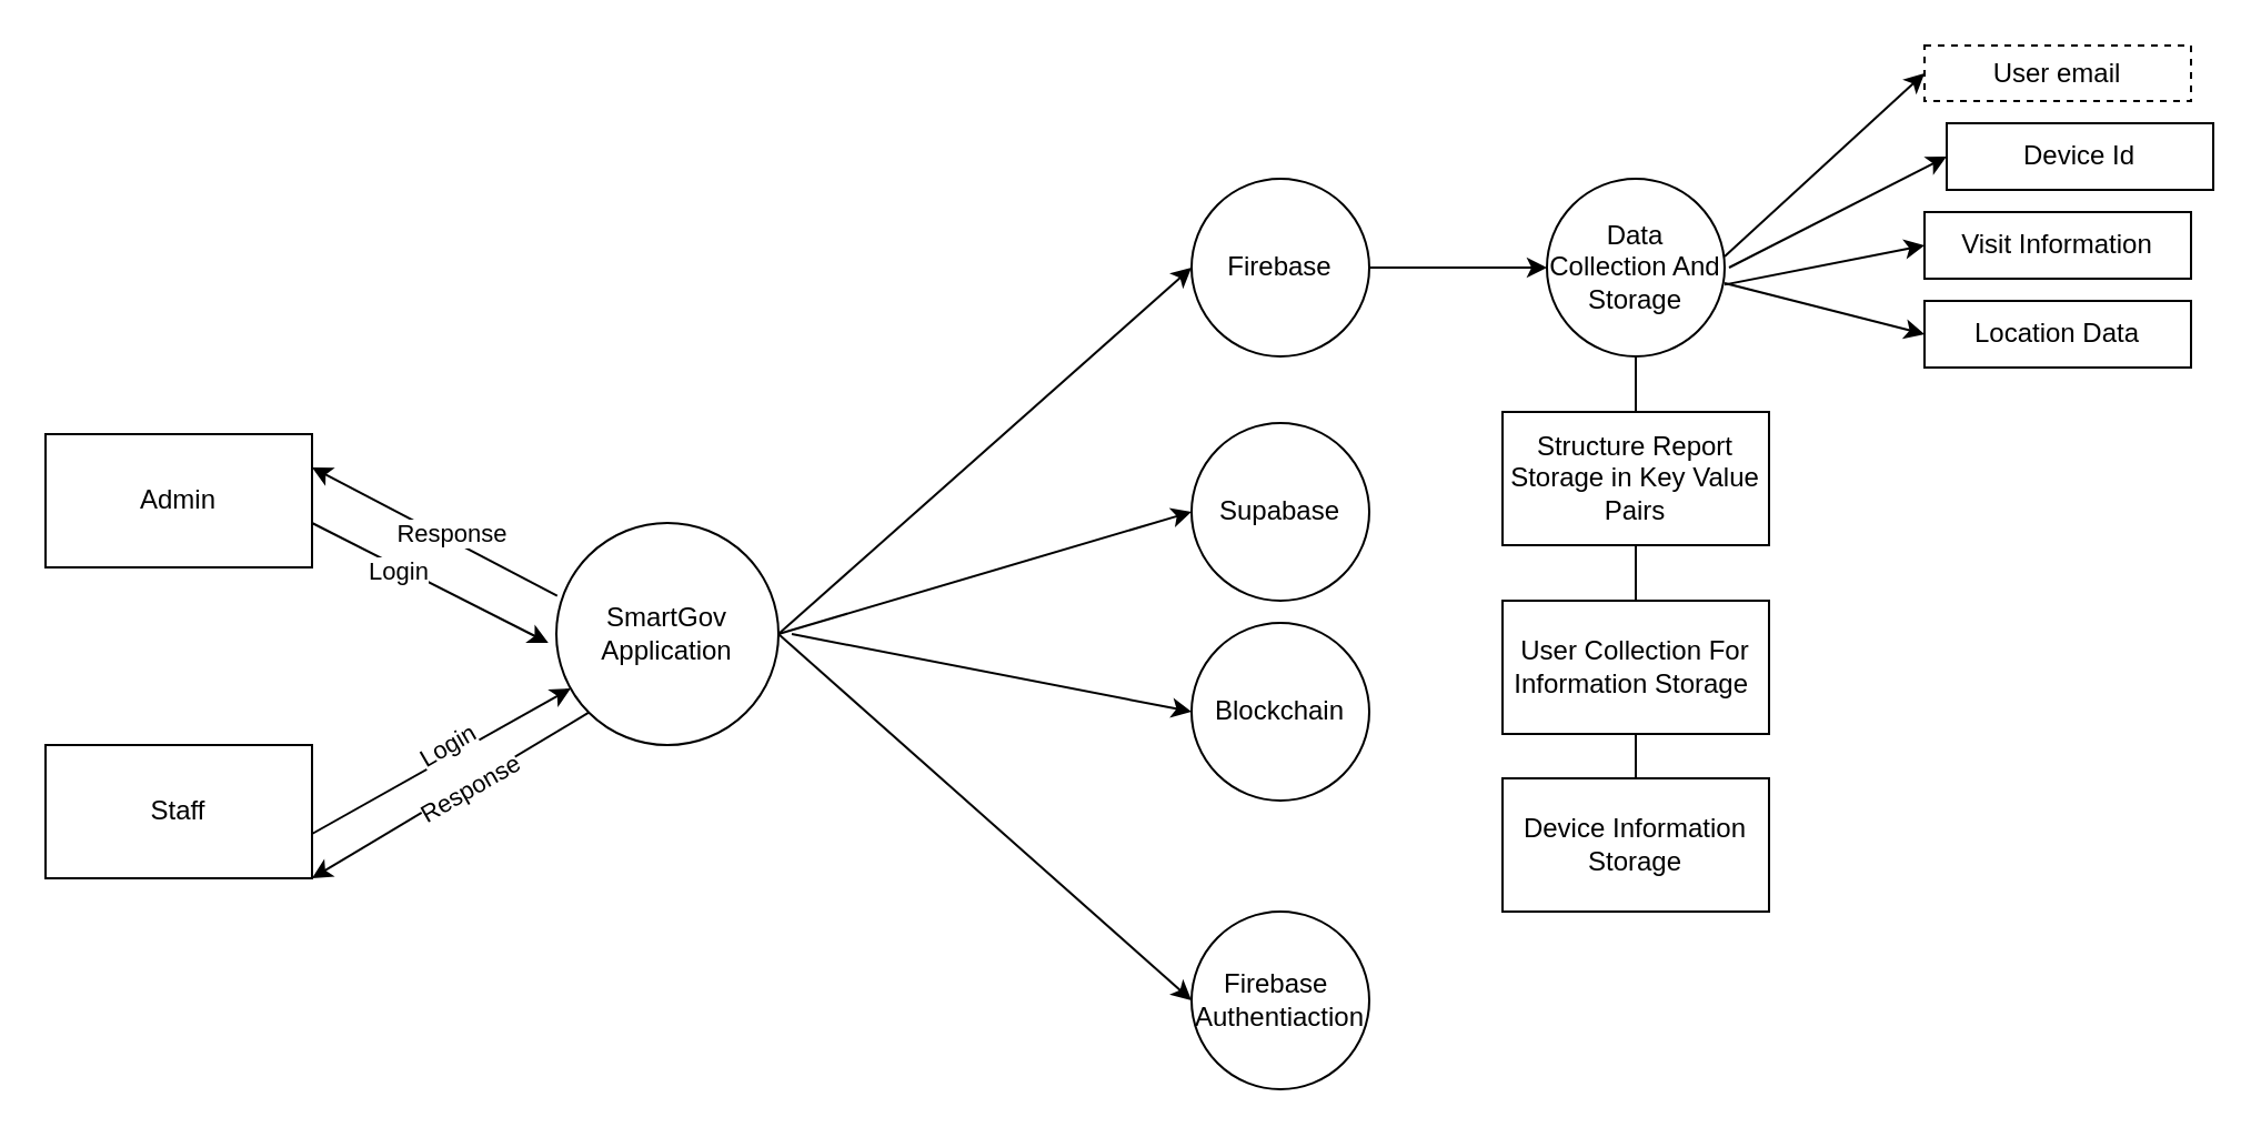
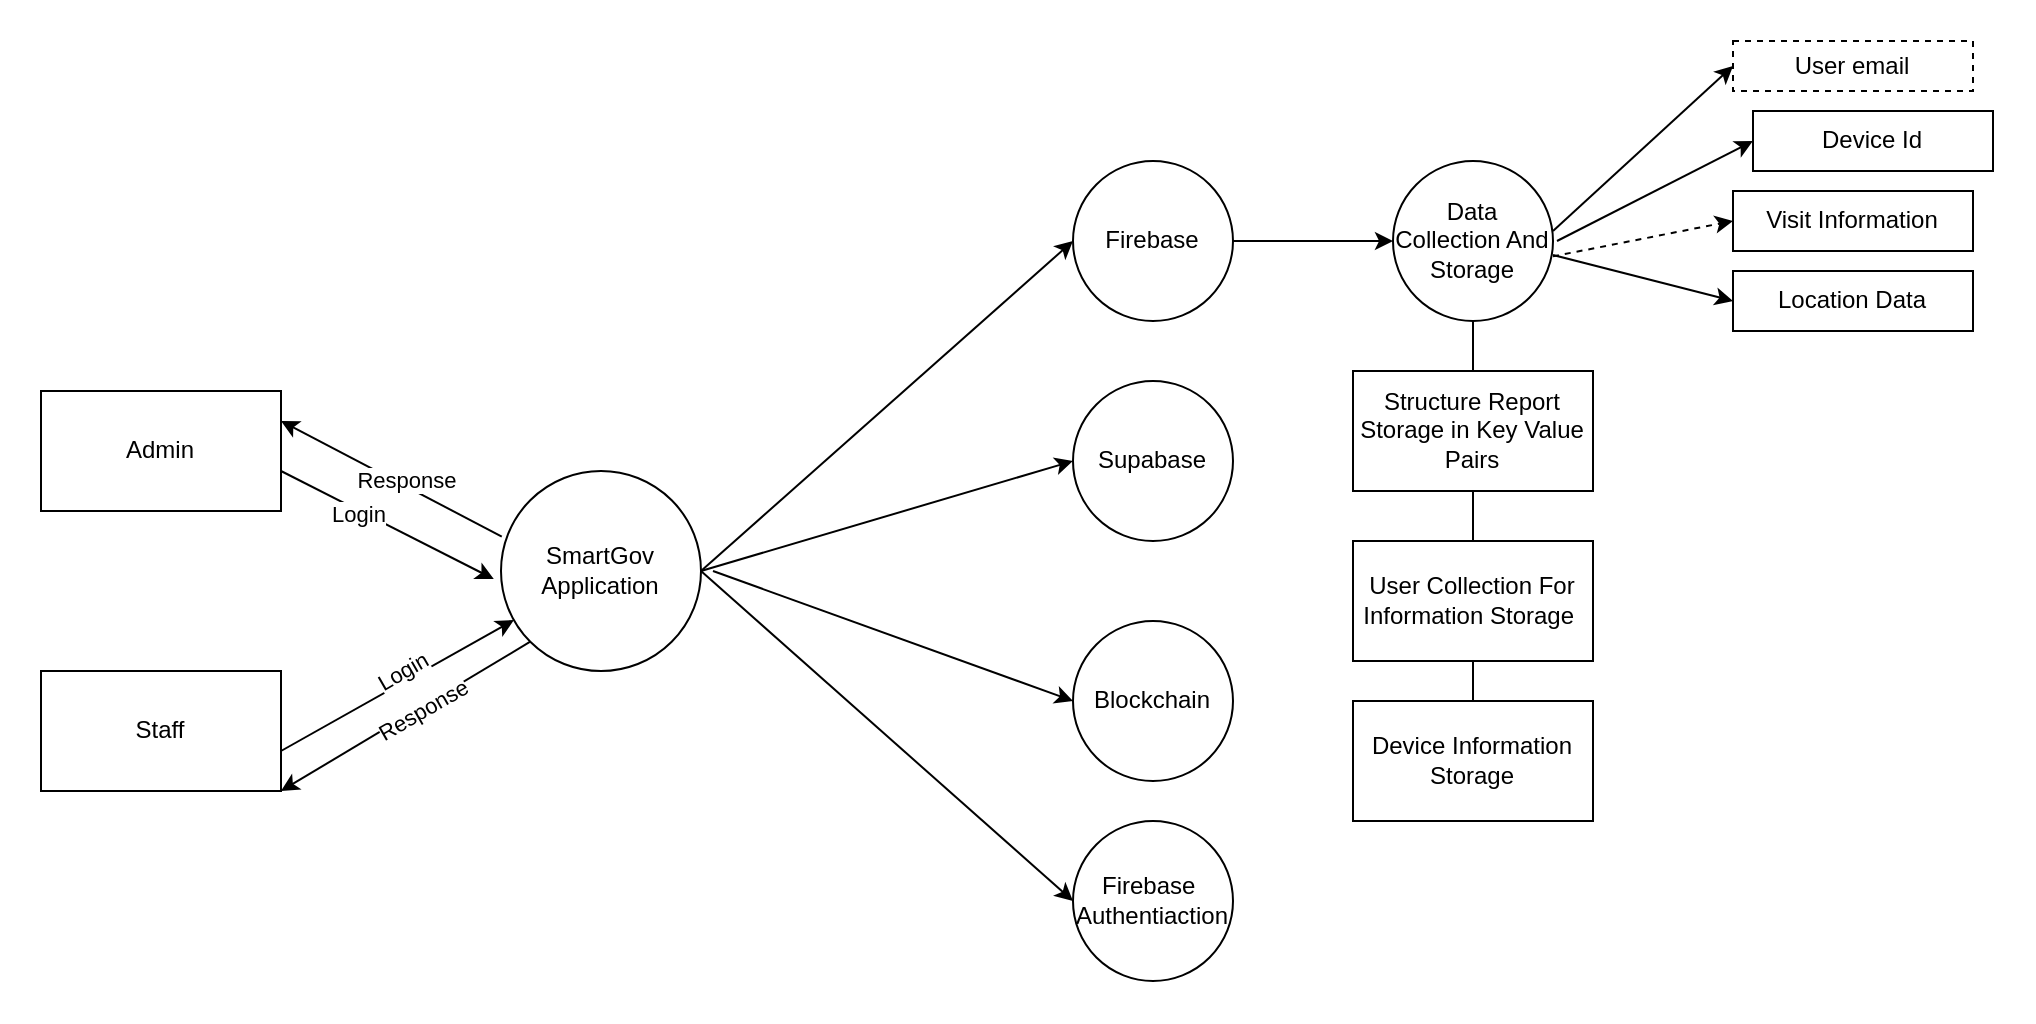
  <mxCell id="0" />
  <mxCell id="1" parent="0" />
  <mxCell id="2" value="Admin" style="rounded=0;whiteSpace=wrap;html=1;" vertex="1" parent="1"><mxGeometry x="20" y="195" width="120" height="60" as="geometry" /></mxCell>
  <mxCell id="3" value="Staff" style="rounded=0;whiteSpace=wrap;html=1;" vertex="1" parent="1"><mxGeometry x="20" y="335" width="120" height="60" as="geometry" /></mxCell>
  <mxCell id="4" value="SmartGov Application" style="ellipse;whiteSpace=wrap;html=1;aspect=fixed;" vertex="1" parent="1"><mxGeometry x="250" y="235" width="100" height="100" as="geometry" /></mxCell>
  <mxCell id="5" value="" style="endArrow=classic;html=1;rounded=0;exitX=1;exitY=0.5;exitDx=0;exitDy=0;entryX=-0.036;entryY=0.44;entryDx=0;entryDy=0;entryPerimeter=0;" edge="1" parent="1"><mxGeometry width="50" height="50" relative="1" as="geometry"><mxPoint x="140" y="235" as="sourcePoint" /><mxPoint x="246.4" y="289" as="targetPoint" /></mxGeometry></mxCell>
  <mxCell id="6" value="Login" style="edgeLabel;html=1;align=center;verticalAlign=middle;resizable=0;points=[];" vertex="1" connectable="0" parent="5"><mxGeometry x="-0.259" y="-2" relative="1" as="geometry"><mxPoint as="offset" /></mxGeometry></mxCell>
  <mxCell id="7" value="" style="endArrow=classic;html=1;rounded=0;exitX=0.004;exitY=0.328;exitDx=0;exitDy=0;exitPerimeter=0;entryX=1;entryY=0.25;entryDx=0;entryDy=0;" edge="1" parent="1" source="4" target="2"><mxGeometry width="50" height="50" relative="1" as="geometry"><mxPoint x="320" y="305" as="sourcePoint" /><mxPoint x="150" y="205" as="targetPoint" /></mxGeometry></mxCell>
  <mxCell id="8" value="Response" style="edgeLabel;html=1;align=center;verticalAlign=middle;resizable=0;points=[];" vertex="1" connectable="0" parent="7"><mxGeometry x="-0.103" y="-3" relative="1" as="geometry"><mxPoint as="offset" /></mxGeometry></mxCell>
  <mxCell id="9" value="" style="endArrow=classic;html=1;rounded=0;" edge="1" parent="1" target="4"><mxGeometry width="50" height="50" relative="1" as="geometry"><mxPoint x="140" y="375" as="sourcePoint" /><mxPoint x="190" y="325" as="targetPoint" /></mxGeometry></mxCell>
  <mxCell id="10" value="Login" style="edgeLabel;html=1;align=center;verticalAlign=middle;resizable=0;points=[];rotation=-30;" vertex="1" connectable="0" parent="9"><mxGeometry x="0.13" y="3" relative="1" as="geometry"><mxPoint x="-4" as="offset" /></mxGeometry></mxCell>
  <mxCell id="11" value="" style="endArrow=classic;html=1;rounded=0;entryX=1;entryY=1;entryDx=0;entryDy=0;exitX=0;exitY=1;exitDx=0;exitDy=0;" edge="1" parent="1" source="4" target="3"><mxGeometry width="50" height="50" relative="1" as="geometry"><mxPoint x="320" y="335" as="sourcePoint" /><mxPoint x="370" y="285" as="targetPoint" /></mxGeometry></mxCell>
  <mxCell id="12" value="Response" style="edgeLabel;html=1;align=center;verticalAlign=middle;resizable=0;points=[];rotation=-30;" vertex="1" connectable="0" parent="11"><mxGeometry x="-0.363" y="-3" relative="1" as="geometry"><mxPoint x="-13" y="13" as="offset" /></mxGeometry></mxCell>
  <mxCell id="13" value="" style="edgeStyle=orthogonalEdgeStyle;rounded=0;orthogonalLoop=1;jettySize=auto;html=1;" edge="1" parent="1" source="14" target="22"><mxGeometry relative="1" as="geometry" /></mxCell>
  <mxCell id="14" value="Firebase" style="ellipse;whiteSpace=wrap;html=1;aspect=fixed;" vertex="1" parent="1"><mxGeometry x="536" y="80" width="80" height="80" as="geometry" /></mxCell>
  <mxCell id="15" value="Supabase" style="ellipse;whiteSpace=wrap;html=1;aspect=fixed;" vertex="1" parent="1"><mxGeometry x="536" y="190" width="80" height="80" as="geometry" /></mxCell>
- <mxCell id="16" value="Blockchain" style="ellipse;whiteSpace=wrap;html=1;aspect=fixed;" vertex="1" parent="1"><mxGeometry x="536" y="280" width="80" height="80" as="geometry" /></mxCell>
+ <mxCell id="16" value="Blockchain" style="ellipse;whiteSpace=wrap;html=1;aspect=fixed;" vertex="1" parent="1"><mxGeometry x="536" y="310" width="80" height="80" as="geometry" /></mxCell>
  <mxCell id="17" value="Firebase&amp;nbsp;&lt;div&gt;Authentiaction&lt;/div&gt;" style="ellipse;whiteSpace=wrap;html=1;aspect=fixed;" vertex="1" parent="1"><mxGeometry x="536" y="410" width="80" height="80" as="geometry" /></mxCell>
  <mxCell id="18" value="" style="endArrow=classic;html=1;rounded=0;exitX=1;exitY=0.5;exitDx=0;exitDy=0;entryX=0;entryY=0.5;entryDx=0;entryDy=0;" edge="1" parent="1" source="4" target="14"><mxGeometry width="50" height="50" relative="1" as="geometry"><mxPoint x="386" y="355" as="sourcePoint" /><mxPoint x="436" y="305" as="targetPoint" /></mxGeometry></mxCell>
  <mxCell id="19" value="" style="endArrow=classic;html=1;rounded=0;exitX=1;exitY=0.5;exitDx=0;exitDy=0;entryX=0;entryY=0.5;entryDx=0;entryDy=0;" edge="1" parent="1" source="4" target="15"><mxGeometry width="50" height="50" relative="1" as="geometry"><mxPoint x="386" y="355" as="sourcePoint" /><mxPoint x="436" y="305" as="targetPoint" /></mxGeometry></mxCell>
  <mxCell id="20" value="" style="endArrow=classic;html=1;rounded=0;entryX=0;entryY=0.5;entryDx=0;entryDy=0;" edge="1" parent="1" target="16"><mxGeometry width="50" height="50" relative="1" as="geometry"><mxPoint x="356" y="285" as="sourcePoint" /><mxPoint x="436" y="305" as="targetPoint" /></mxGeometry></mxCell>
  <mxCell id="21" value="" style="endArrow=classic;html=1;rounded=0;exitX=1;exitY=0.5;exitDx=0;exitDy=0;entryX=0;entryY=0.5;entryDx=0;entryDy=0;" edge="1" parent="1" source="4" target="17"><mxGeometry width="50" height="50" relative="1" as="geometry"><mxPoint x="386" y="355" as="sourcePoint" /><mxPoint x="436" y="305" as="targetPoint" /></mxGeometry></mxCell>
  <mxCell id="22" value="Data Collection And Storage" style="ellipse;whiteSpace=wrap;html=1;aspect=fixed;" vertex="1" parent="1"><mxGeometry x="696" y="80" width="80" height="80" as="geometry" /></mxCell>
  <mxCell id="23" value="" style="edgeStyle=orthogonalEdgeStyle;rounded=0;orthogonalLoop=1;jettySize=auto;html=1;endArrow=none;startFill=0;" edge="1" parent="1" source="24" target="27"><mxGeometry relative="1" as="geometry" /></mxCell>
  <mxCell id="24" value="Structure Report Storage in Key Value Pairs" style="whiteSpace=wrap;html=1;" vertex="1" parent="1"><mxGeometry x="676" y="185" width="120" height="60" as="geometry" /></mxCell>
  <mxCell id="25" value="" style="endArrow=none;html=1;rounded=0;exitX=0.5;exitY=0;exitDx=0;exitDy=0;entryX=0.5;entryY=1;entryDx=0;entryDy=0;" edge="1" parent="1" source="24" target="22"><mxGeometry width="50" height="50" relative="1" as="geometry"><mxPoint x="606" y="265" as="sourcePoint" /><mxPoint x="736" y="165" as="targetPoint" /></mxGeometry></mxCell>
  <mxCell id="26" value="" style="edgeStyle=orthogonalEdgeStyle;rounded=0;orthogonalLoop=1;jettySize=auto;html=1;endArrow=none;startFill=0;" edge="1" parent="1" source="27" target="28"><mxGeometry relative="1" as="geometry" /></mxCell>
  <mxCell id="27" value="User Collection For Information Storage&amp;nbsp;" style="whiteSpace=wrap;html=1;" vertex="1" parent="1"><mxGeometry x="676" y="270" width="120" height="60" as="geometry" /></mxCell>
  <mxCell id="28" value="Device Information Storage" style="whiteSpace=wrap;html=1;" vertex="1" parent="1"><mxGeometry x="676" y="350" width="120" height="60" as="geometry" /></mxCell>
  <mxCell id="29" value="User email" style="whiteSpace=wrap;html=1;dashed=1;" vertex="1" parent="1"><mxGeometry x="866" y="20" width="120" height="25" as="geometry" /></mxCell>
  <mxCell id="30" value="" style="endArrow=classic;html=1;rounded=0;entryX=0;entryY=0.5;entryDx=0;entryDy=0;" edge="1" parent="1" target="29"><mxGeometry width="50" height="50" relative="1" as="geometry"><mxPoint x="776" y="115" as="sourcePoint" /><mxPoint x="826" y="65" as="targetPoint" /></mxGeometry></mxCell>
  <mxCell id="31" value="Device Id" style="whiteSpace=wrap;html=1;" vertex="1" parent="1"><mxGeometry x="876" y="55" width="120" height="30" as="geometry" /></mxCell>
  <mxCell id="32" value="" style="endArrow=classic;html=1;rounded=0;entryX=0;entryY=0.5;entryDx=0;entryDy=0;" edge="1" parent="1" target="31"><mxGeometry width="50" height="50" relative="1" as="geometry"><mxPoint x="778" y="120" as="sourcePoint" /><mxPoint x="706" y="225" as="targetPoint" /></mxGeometry></mxCell>
  <mxCell id="33" value="Visit Information" style="whiteSpace=wrap;html=1;" vertex="1" parent="1"><mxGeometry x="866" y="95" width="120" height="30" as="geometry" /></mxCell>
- <mxCell id="34" value="" style="endArrow=classic;html=1;rounded=0;exitX=1;exitY=0.596;exitDx=0;exitDy=0;exitPerimeter=0;entryX=0;entryY=0.5;entryDx=0;entryDy=0;" edge="1" parent="1" source="22" target="33"><mxGeometry width="50" height="50" relative="1" as="geometry"><mxPoint x="656" y="275" as="sourcePoint" /><mxPoint x="706" y="225" as="targetPoint" /></mxGeometry></mxCell>
+ <mxCell id="34" value="" style="endArrow=classic;html=1;rounded=0;exitX=1;exitY=0.596;exitDx=0;exitDy=0;exitPerimeter=0;entryX=0;entryY=0.5;entryDx=0;entryDy=0;dashed=1;" edge="1" parent="1" source="22" target="33"><mxGeometry width="50" height="50" relative="1" as="geometry"><mxPoint x="656" y="275" as="sourcePoint" /><mxPoint x="706" y="225" as="targetPoint" /></mxGeometry></mxCell>
  <mxCell id="35" value="Location Data" style="whiteSpace=wrap;html=1;" vertex="1" parent="1"><mxGeometry x="866" y="135" width="120" height="30" as="geometry" /></mxCell>
  <mxCell id="36" value="" style="endArrow=classic;html=1;rounded=0;exitX=1.017;exitY=0.664;exitDx=0;exitDy=0;exitPerimeter=0;entryX=0;entryY=0.5;entryDx=0;entryDy=0;" edge="1" parent="1" target="35"><mxGeometry width="50" height="50" relative="1" as="geometry"><mxPoint x="776" y="126.96" as="sourcePoint" /><mxPoint x="784.64" y="173.04" as="targetPoint" /></mxGeometry></mxCell>
